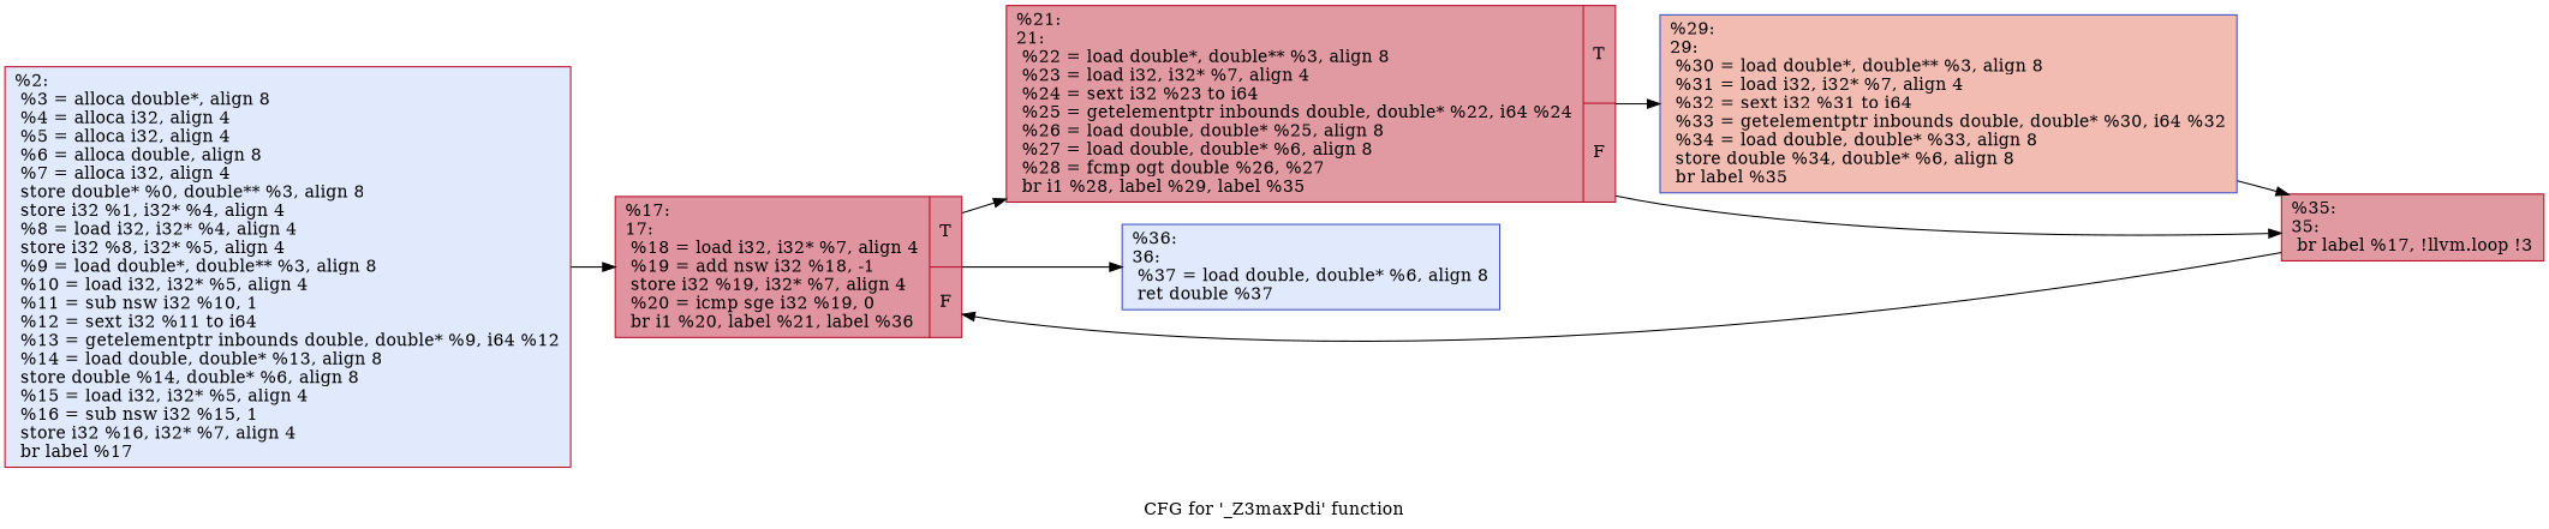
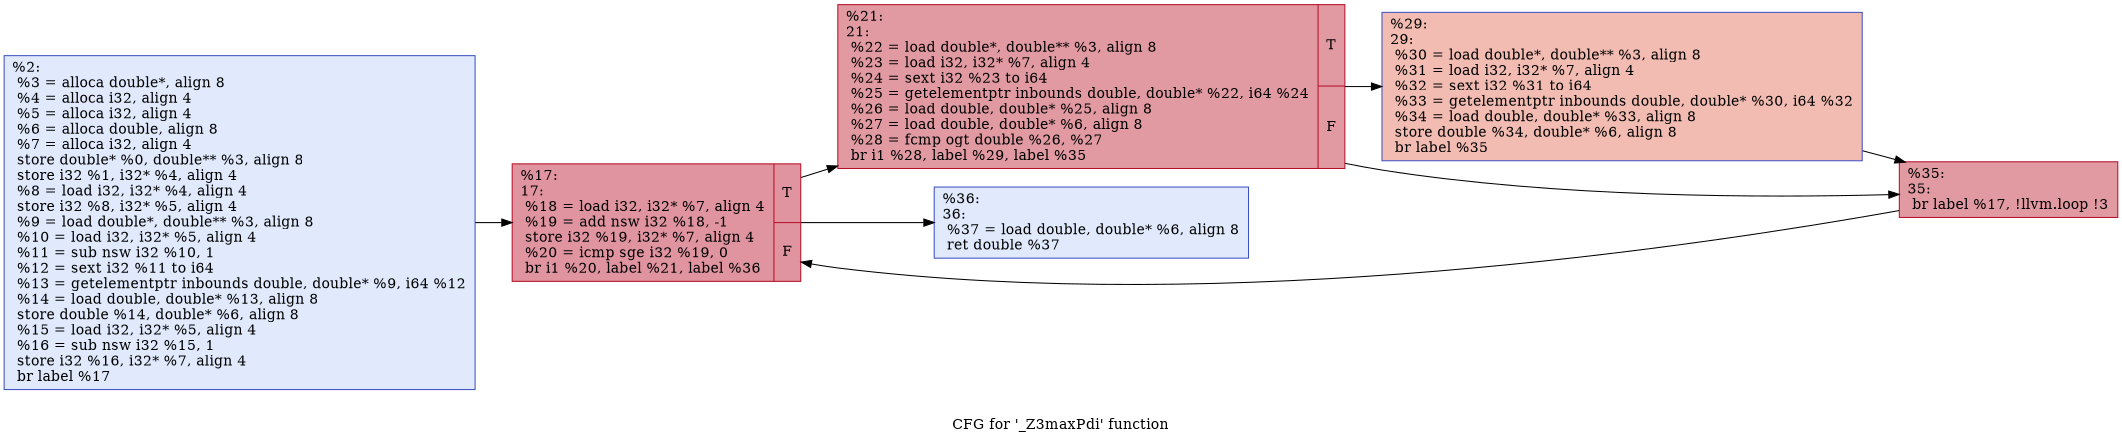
  digraph {
    label="CFG for '_Z3maxPdi' function"
    rankdir=LR
    node [color="#3d50c3ff" fillcolor="#b9d0f970" shape=record style=filled]
-   n1 [color="#b70d28ff" label="{%2:\l  %3 = alloca double*, align 8\l  %4 = alloca i32, align 4\l  %5 = alloca i32, align 4\l  %6 = alloca double, align 8\l  %7 = alloca i32, align 4\l  store double* %0, double** %3, align 8\l  store i32 %1, i32* %4, align 4\l  %8 = load i32, i32* %4, align 4\l  store i32 %8, i32* %5, align 4\l  %9 = load double*, double** %3, align 8\l  %10 = load i32, i32* %5, align 4\l  %11 = sub nsw i32 %10, 1\l  %12 = sext i32 %11 to i64\l  %13 = getelementptr inbounds double, double* %9, i64 %12\l  %14 = load double, double* %13, align 8\l  store double %14, double* %6, align 8\l  %15 = load i32, i32* %5, align 4\l  %16 = sub nsw i32 %15, 1\l  store i32 %16, i32* %7, align 4\l  br label %17\l}"]
+   n1 [label="{%2:\l  %3 = alloca double*, align 8\l  %4 = alloca i32, align 4\l  %5 = alloca i32, align 4\l  %6 = alloca double, align 8\l  %7 = alloca i32, align 4\l  store double* %0, double** %3, align 8\l  store i32 %1, i32* %4, align 4\l  %8 = load i32, i32* %4, align 4\l  store i32 %8, i32* %5, align 4\l  %9 = load double*, double** %3, align 8\l  %10 = load i32, i32* %5, align 4\l  %11 = sub nsw i32 %10, 1\l  %12 = sext i32 %11 to i64\l  %13 = getelementptr inbounds double, double* %9, i64 %12\l  %14 = load double, double* %13, align 8\l  store double %14, double* %6, align 8\l  %15 = load i32, i32* %5, align 4\l  %16 = sub nsw i32 %15, 1\l  store i32 %16, i32* %7, align 4\l  br label %17\l}"]
    n2 [color="#b70d28ff" fillcolor="#b70d2870" label="{%17:\l17:                                               \l  %18 = load i32, i32* %7, align 4\l  %19 = add nsw i32 %18, -1\l  store i32 %19, i32* %7, align 4\l  %20 = icmp sge i32 %19, 0\l  br i1 %20, label %21, label %36\l|{<s0>T|<s1>F}}"]
    n3 [color="#b70d28ff" fillcolor="#bb1b2c70" label="{%21:\l21:                                               \l  %22 = load double*, double** %3, align 8\l  %23 = load i32, i32* %7, align 4\l  %24 = sext i32 %23 to i64\l  %25 = getelementptr inbounds double, double* %22, i64 %24\l  %26 = load double, double* %25, align 8\l  %27 = load double, double* %6, align 8\l  %28 = fcmp ogt double %26, %27\l  br i1 %28, label %29, label %35\l|{<s0>T|<s1>F}}"]
    n4 [label="{%36:\l36:                                               \l  %37 = load double, double* %6, align 8\l  ret double %37\l}"]
    n5 [fillcolor="#e1675170" label="{%29:\l29:                                               \l  %30 = load double*, double** %3, align 8\l  %31 = load i32, i32* %7, align 4\l  %32 = sext i32 %31 to i64\l  %33 = getelementptr inbounds double, double* %30, i64 %32\l  %34 = load double, double* %33, align 8\l  store double %34, double* %6, align 8\l  br label %35\l}"]
    n6 [color="#b70d28ff" fillcolor="#bb1b2c70" label="{%35:\l35:                                               \l  br label %17, !llvm.loop !3\l}"]
    n1 -> n2
    n2 -> n3
    n2 -> n4
    n3 -> n5
    n3 -> n6
    n5 -> n6
    n6 -> n2
  }
